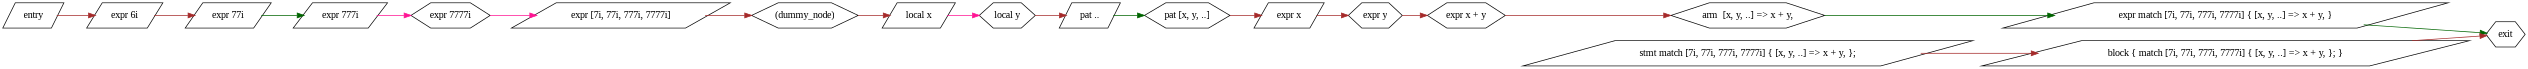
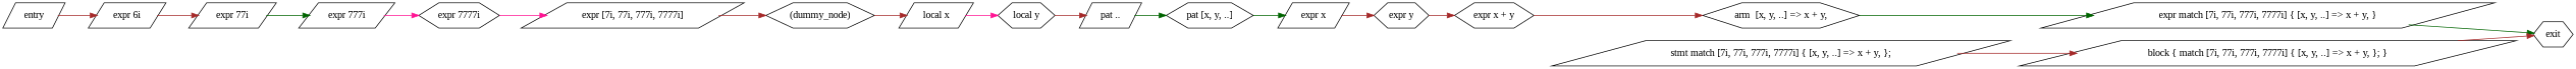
  digraph {
    fontname="Liberation Serif"
    rankdir=LR
    node [fontname="Liberation Serif" shape=parallelogram]
    edge [color=brown fontname="Liberation Serif"]
    n1 [label=entry]
    n2 [label="expr 6i"]
    n3 [label="expr 77i"]
    n4 [label=exit shape=hexagon]
    n5 [label="expr 777i"]
    n6 [label="expr 7777i" shape=hexagon]
    n7 [label="expr [7i, 77i, 777i, 7777i]"]
    n8 [label="(dummy_node)" shape=hexagon]
    n9 [label="local x"]
    n10 [label="expr match [7i, 77i, 777i, 7777i] { [x, y, ..] => x + y, }"]
    n11 [label="stmt match [7i, 77i, 777i, 7777i] { [x, y, ..] => x + y, };"]
    n12 [label="block { match [7i, 77i, 777i, 7777i] { [x, y, ..] => x + y, }; }"]
    n13 [label="local y" shape=hexagon]
    n14 [label="pat .."]
    n15 [label="pat [x, y, ..]" shape=hexagon]
    n16 [label="expr x"]
    n17 [label="expr y" shape=hexagon]
    n18 [label="expr x + y" shape=hexagon]
    n19 [label="arm  [x, y, ..] => x + y," shape=hexagon]
    n1 -> n2
    n2 -> n3
    n3 -> n5 [color=darkgreen]
    n5 -> n6 [color=deeppink]
    n6 -> n7 [color=deeppink]
    n7 -> n8
    n8 -> n9
    n9 -> n13 [color=deeppink]
    n10 -> n4 [color=darkgreen]
    n11 -> n12
    n12 -> n4
    n13 -> n14
    n14 -> n15 [color=darkgreen]
-   n15 -> n16
+   n15 -> n16 [color=darkgreen]
    n16 -> n17
    n17 -> n18
    n18 -> n19
    n19 -> n10 [color=darkgreen]
  }
